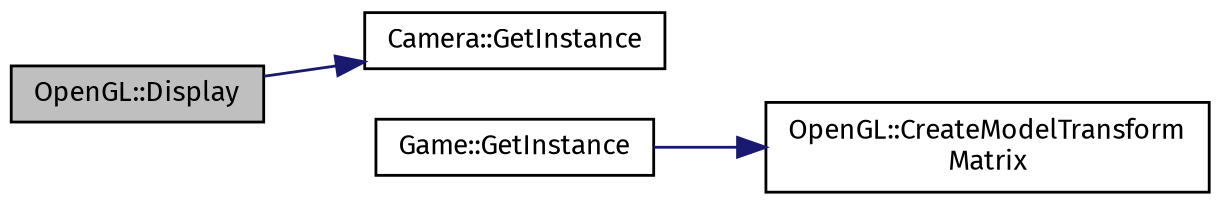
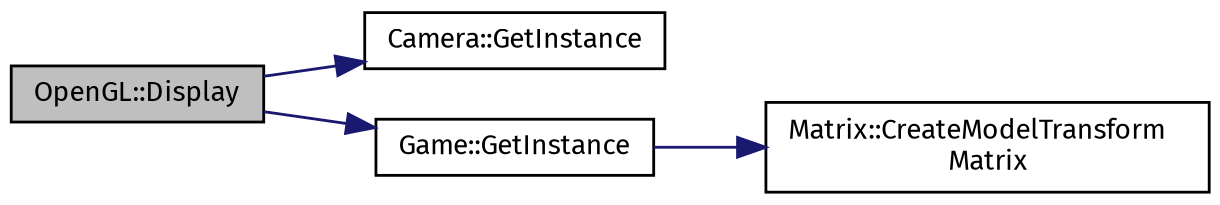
  digraph {
    fontname="Fira Sans"
    rankdir=LR
    node [color=black fillcolor=white fontname="Fira Sans" fontsize=10 shape=record style=filled]
    edge [color=midnightblue fontname="Fira Sans" fontsize=10 labelfontname=Helvetica labelfontsize=10 style=solid]
    n1 [fillcolor=grey75 fontcolor=black height=0.2 label="OpenGL::Display" width=0.4]
    n2 [height=0.2 label="Camera::GetInstance" width=0.4]
    n3 [height=0.2 label="Game::GetInstance" width=0.4]
-   n4 [height=0.2 label="OpenGL::CreateModelTransform\lMatrix" width=0.4]
+   n4 [height=0.2 label="Matrix::CreateModelTransform\lMatrix" width=0.4]
    n1 -> n2
+   n1 -> n3
    n3 -> n4
  }
